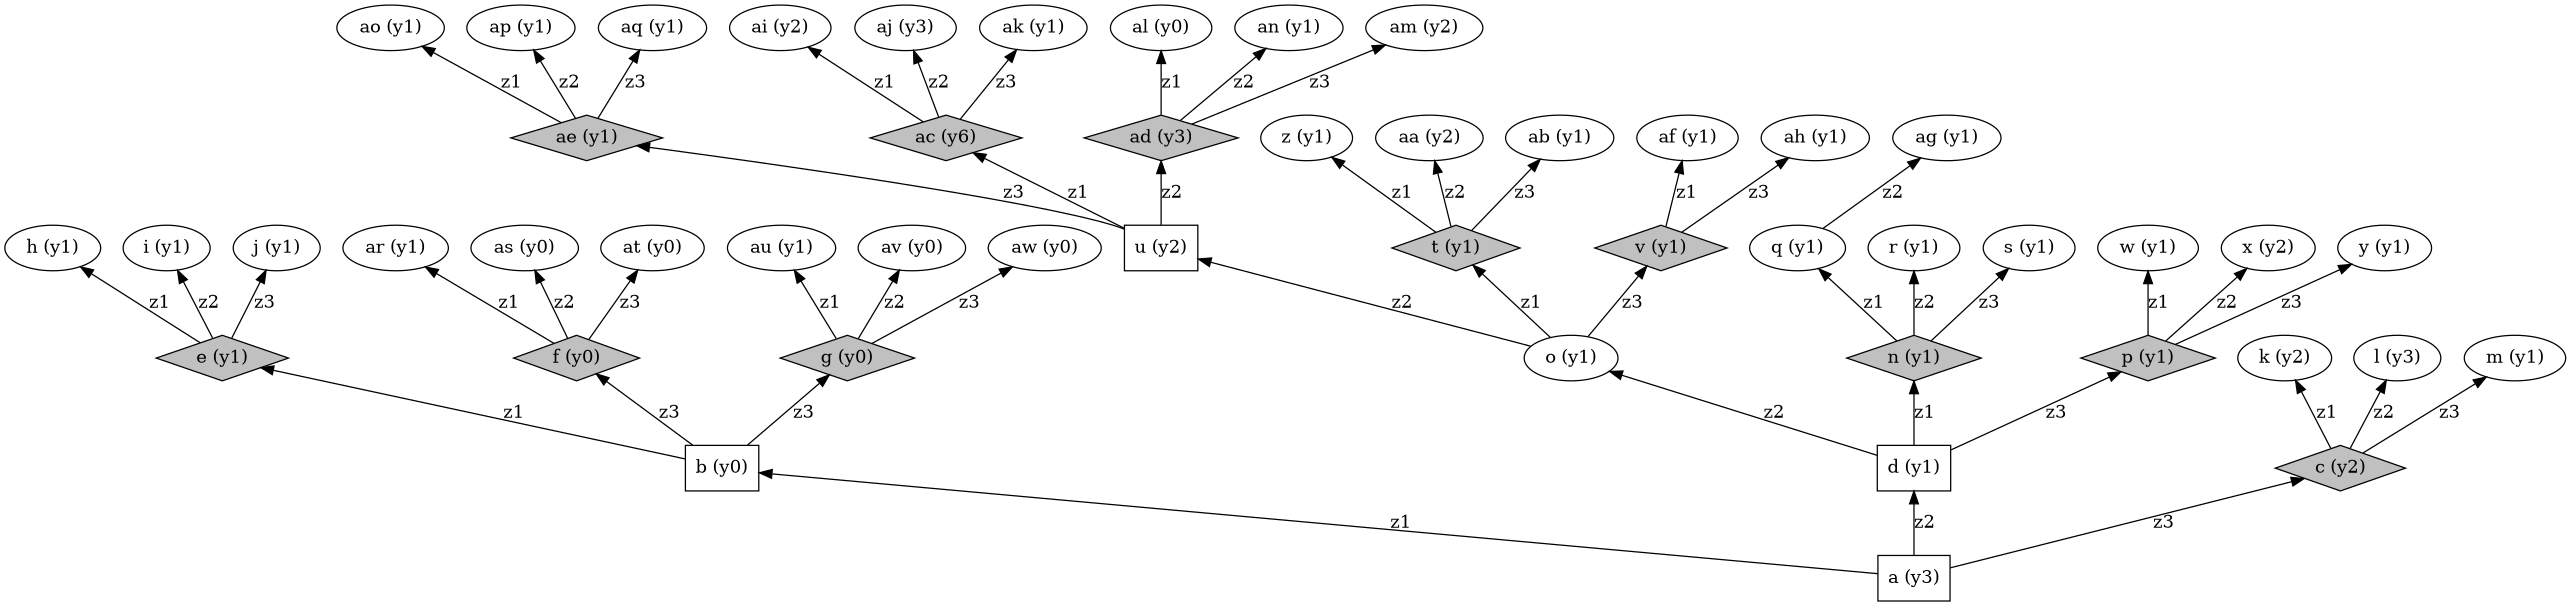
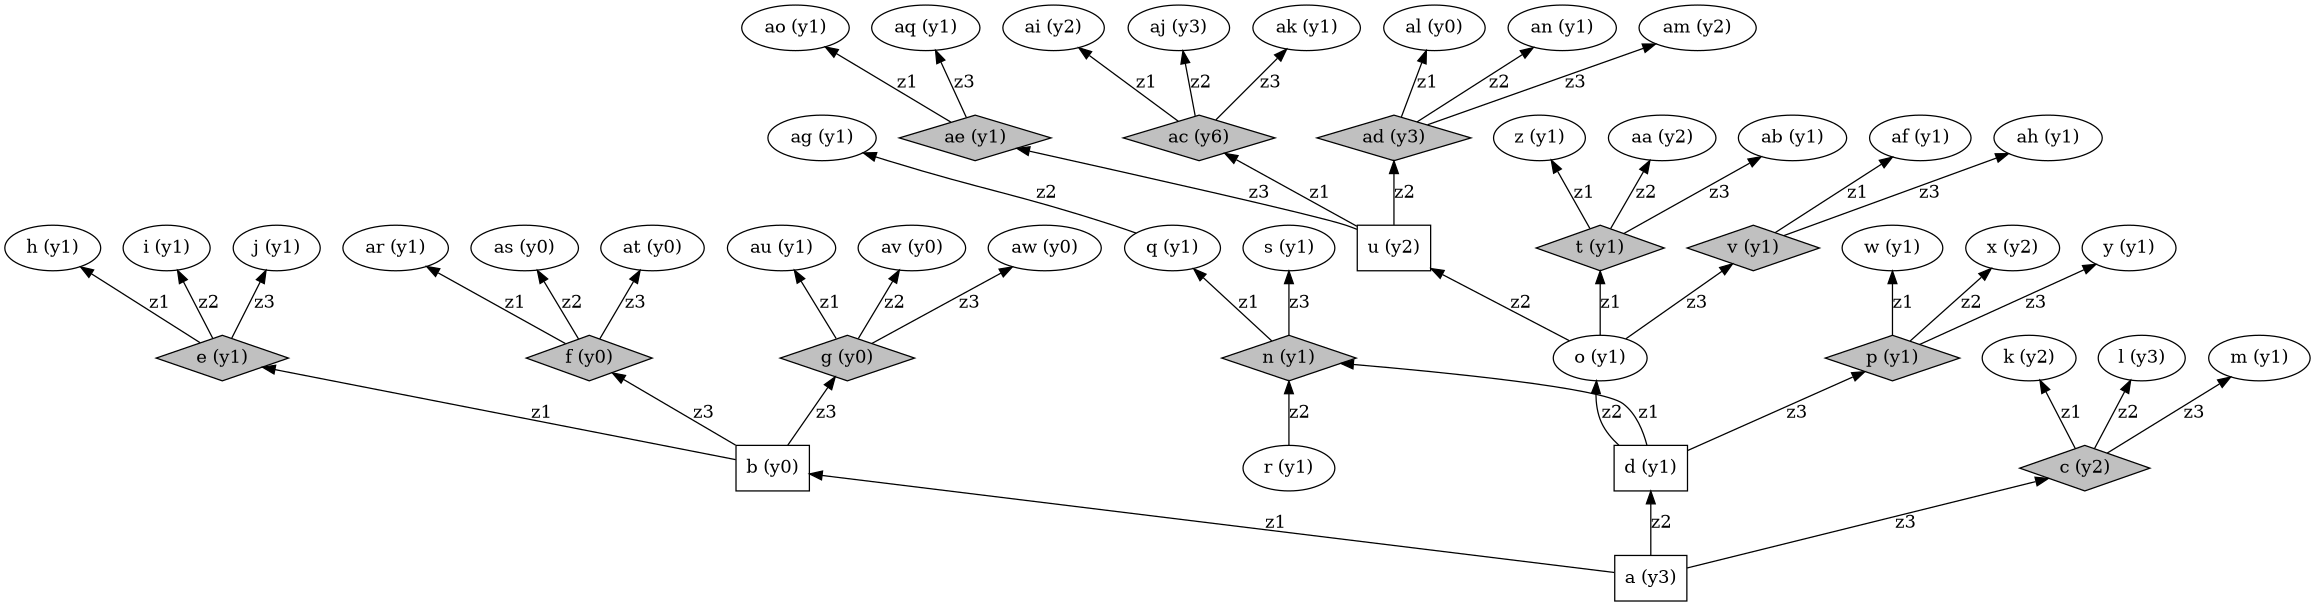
  digraph {
    ordering=out
    rankdir=BT
    "a (y3)" [shape=box]
    "b (y0)" [shape=box]
    "d (y1)" [shape=box]
    "c (y2)" [fillcolor=gray shape=diamond style=filled]
    "e (y1)" [fillcolor=gray shape=diamond style=filled]
    "f (y0)" [fillcolor=gray shape=diamond style=filled]
    "g (y0)" [fillcolor=gray shape=diamond style=filled]
    "o (y1)" [shape=ellipse]
    "n (y1)" [fillcolor=gray shape=diamond style=filled]
    "p (y1)" [fillcolor=gray shape=diamond style=filled]
    "k (y2)"
    "l (y3)"
    "m (y1)"
    "h (y1)"
    "i (y1)"
    "j (y1)"
    "ar (y1)"
    "as (y0)"
    "at (y0)"
    "au (y1)"
    "av (y0)"
    "aw (y0)"
    "u (y2)" [shape=box]
    "t (y1)" [fillcolor=gray shape=diamond style=filled]
    "v (y1)" [fillcolor=gray shape=diamond style=filled]
    "q (y1)"
    "r (y1)"
    "s (y1)"
    "w (y1)"
    "x (y2)"
    "y (y1)"
    "ae (y1)" [fillcolor=gray shape=diamond style=filled]
    n33 [fillcolor=gray label="ac (y6)" shape=diamond style=filled]
    "ad (y3)" [fillcolor=gray shape=diamond style=filled]
    "z (y1)"
    "aa (y2)"
    "ab (y1)"
    "af (y1)"
    "ah (y1)"
    "ao (y1)"
-   "ap (y1)"
    "aq (y1)"
    "ai (y2)"
    "aj (y3)"
    "ak (y1)"
    "al (y0)"
    "an (y1)"
    "am (y2)"
    "ag (y1)"
    "a (y3)" -> "b (y0)" [label=z1]
    "a (y3)" -> "d (y1)" [label=z2]
    "a (y3)" -> "c (y2)" [label=z3]
    "b (y0)" -> "e (y1)" [label=z1]
    "b (y0)" -> "f (y0)" [label=z3]
    "b (y0)" -> "g (y0)" [label=z3]
    "d (y1)" -> "o (y1)" [label=z2]
    "d (y1)" -> "n (y1)" [label=z1]
    "d (y1)" -> "p (y1)" [label=z3]
    "c (y2)" -> "k (y2)" [label=z1]
    "c (y2)" -> "l (y3)" [label=z2]
    "c (y2)" -> "m (y1)" [label=z3]
    "e (y1)" -> "h (y1)" [label=z1]
    "e (y1)" -> "i (y1)" [label=z2]
    "e (y1)" -> "j (y1)" [label=z3]
    "f (y0)" -> "ar (y1)" [label=z1]
    "f (y0)" -> "as (y0)" [label=z2]
    "f (y0)" -> "at (y0)" [label=z3]
    "g (y0)" -> "au (y1)" [label=z1]
    "g (y0)" -> "av (y0)" [label=z2]
    "g (y0)" -> "aw (y0)" [label=z3]
    "o (y1)" -> "u (y2)" [label=z2]
    "o (y1)" -> "t (y1)" [label=z1]
    "o (y1)" -> "v (y1)" [label=z3]
    "n (y1)" -> "q (y1)" [label=z1]
-   "n (y1)" -> "r (y1)" [label=z2]
+   "r (y1)" -> "n (y1)" [label=z2]
    "n (y1)" -> "s (y1)" [label=z3]
    "p (y1)" -> "w (y1)" [label=z1]
    "p (y1)" -> "x (y2)" [label=z2]
    "p (y1)" -> "y (y1)" [label=z3]
    "u (y2)" -> "ae (y1)" [label=z3]
    "u (y2)" -> n33 [label=z1]
    "u (y2)" -> "ad (y3)" [label=z2]
    "t (y1)" -> "z (y1)" [label=z1]
    "t (y1)" -> "aa (y2)" [label=z2]
    "t (y1)" -> "ab (y1)" [label=z3]
    "v (y1)" -> "af (y1)" [label=z1]
    "v (y1)" -> "ah (y1)" [label=z3]
    "q (y1)" -> "ag (y1)" [label=z2]
    "ae (y1)" -> "ao (y1)" [label=z1]
-   "ae (y1)" -> "ap (y1)" [label=z2]
    "ae (y1)" -> "aq (y1)" [label=z3]
    n33 -> "ai (y2)" [label=z1]
    n33 -> "aj (y3)" [label=z2]
    n33 -> "ak (y1)" [label=z3]
    "ad (y3)" -> "al (y0)" [label=z1]
    "ad (y3)" -> "an (y1)" [label=z2]
    "ad (y3)" -> "am (y2)" [label=z3]
  }
